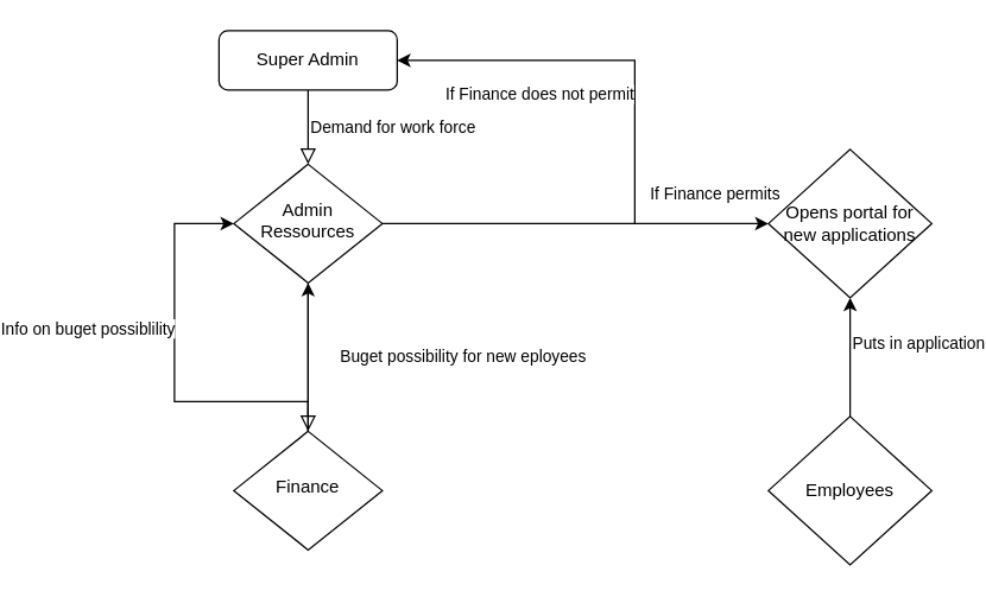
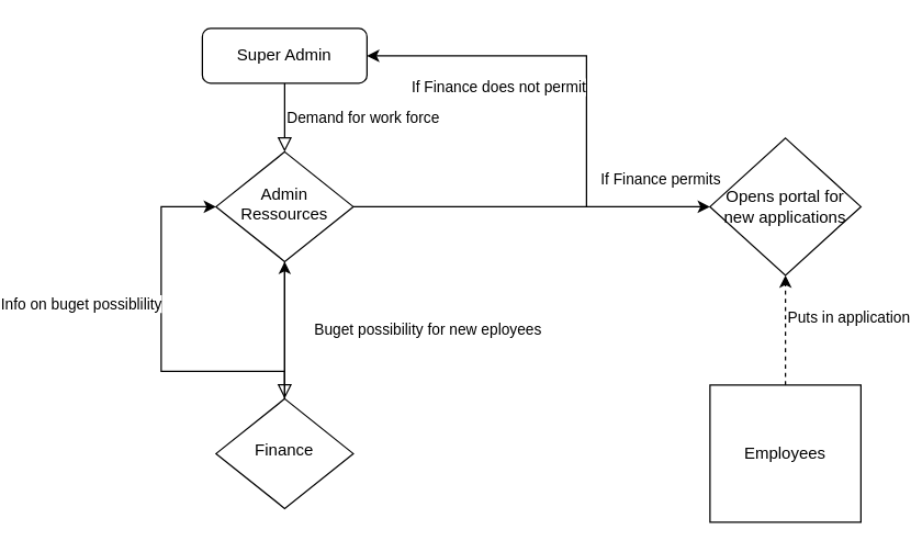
  <mxCell id="0" />
  <mxCell id="1" parent="0" />
  <mxCell id="2" value="Demand for work force" style="rounded=0;html=1;jettySize=auto;orthogonalLoop=1;fontSize=11;endArrow=block;endFill=0;endSize=8;strokeWidth=1;shadow=0;labelBackgroundColor=none;edgeStyle=orthogonalEdgeStyle;align=left;" parent="1" source="3" target="7" edge="1"><mxGeometry relative="1" as="geometry" /></mxCell>
  <mxCell id="3" value="Super Admin" style="rounded=1;whiteSpace=wrap;html=1;fontSize=12;glass=0;strokeWidth=1;shadow=0;" parent="1" vertex="1"><mxGeometry x="50" y="20" width="120" height="40" as="geometry" /></mxCell>
  <mxCell id="4" value="Buget possibility for new eployees" style="rounded=0;html=1;jettySize=auto;orthogonalLoop=1;fontSize=11;endArrow=block;endFill=0;endSize=8;strokeWidth=1;shadow=0;labelBackgroundColor=none;edgeStyle=orthogonalEdgeStyle;align=left;" parent="1" source="7" target="11" edge="1"><mxGeometry y="20" relative="1" as="geometry"><mxPoint as="offset" /></mxGeometry></mxCell>
  <mxCell id="5" value="" style="edgeStyle=orthogonalEdgeStyle;rounded=0;orthogonalLoop=1;jettySize=auto;html=1;" edge="1" parent="1" source="7" target="3"><mxGeometry relative="1" as="geometry"><mxPoint x="440" y="220" as="targetPoint" /><Array as="points"><mxPoint x="330" y="150" /><mxPoint x="330" y="40" /></Array></mxGeometry></mxCell>
  <mxCell id="6" value="If Finance does not permit" style="edgeLabel;html=1;align=center;verticalAlign=middle;resizable=0;points=[];" vertex="1" connectable="0" parent="5"><mxGeometry x="0.657" y="1" relative="1" as="geometry"><mxPoint x="20" y="21" as="offset" /></mxGeometry></mxCell>
  <mxCell id="7" value="Admin Ressources" style="rhombus;whiteSpace=wrap;html=1;shadow=0;fontFamily=Helvetica;fontSize=12;align=center;strokeWidth=1;spacing=6;spacingTop=-4;" parent="1" vertex="1"><mxGeometry x="60" y="110" width="100" height="80" as="geometry" /></mxCell>
  <mxCell id="8" value="" style="edgeStyle=orthogonalEdgeStyle;rounded=0;orthogonalLoop=1;jettySize=auto;html=1;" edge="1" parent="1" source="11" target="7"><mxGeometry relative="1" as="geometry" /></mxCell>
  <mxCell id="9" value="" style="edgeStyle=orthogonalEdgeStyle;rounded=0;orthogonalLoop=1;jettySize=auto;html=1;entryX=0;entryY=0.5;entryDx=0;entryDy=0;" edge="1" parent="1" source="11" target="7"><mxGeometry relative="1" as="geometry"><mxPoint x="-20" y="270" as="targetPoint" /><Array as="points"><mxPoint x="20" y="270" /><mxPoint x="20" y="150" /></Array></mxGeometry></mxCell>
  <mxCell id="10" value="Info on buget possiblility" style="edgeLabel;html=1;align=right;verticalAlign=middle;resizable=0;points=[];" vertex="1" connectable="0" parent="9"><mxGeometry x="0.188" y="-1" relative="1" as="geometry"><mxPoint as="offset" /></mxGeometry></mxCell>
  <mxCell id="11" value="Finance" style="rhombus;whiteSpace=wrap;html=1;shadow=0;fontFamily=Helvetica;fontSize=12;align=center;strokeWidth=1;spacing=6;spacingTop=-4;" parent="1" vertex="1"><mxGeometry x="60" y="290" width="100" height="80" as="geometry" /></mxCell>
  <mxCell id="12" value="If Finance permits" style="endArrow=classic;html=1;rounded=0;align=center;" edge="1" parent="1"><mxGeometry x="0.2" y="20" width="50" height="50" relative="1" as="geometry"><mxPoint x="330" y="150" as="sourcePoint" /><mxPoint x="420" y="150" as="targetPoint" /><Array as="points"><mxPoint x="350" y="150" /></Array><mxPoint as="offset" /></mxGeometry></mxCell>
  <mxCell id="13" value="Opens portal for new applications" style="rhombus;whiteSpace=wrap;html=1;" vertex="1" parent="1"><mxGeometry x="420" y="100" width="110" height="100" as="geometry" /></mxCell>
- <mxCell id="14" value="" style="edgeStyle=orthogonalEdgeStyle;rounded=0;orthogonalLoop=1;jettySize=auto;html=1;" edge="1" parent="1" source="16" target="13"><mxGeometry relative="1" as="geometry" /></mxCell>
+ <mxCell id="14" value="" style="edgeStyle=orthogonalEdgeStyle;rounded=0;orthogonalLoop=1;jettySize=auto;html=1;dashed=1;" edge="1" parent="1" source="16" target="13"><mxGeometry relative="1" as="geometry" /></mxCell>
  <mxCell id="15" value="Puts in application" style="edgeLabel;html=1;align=left;verticalAlign=middle;resizable=0;points=[];" vertex="1" connectable="0" parent="14"><mxGeometry x="0.26" relative="1" as="geometry"><mxPoint as="offset" /></mxGeometry></mxCell>
- <mxCell id="16" value="Employees" style="rhombus;whiteSpace=wrap;html=1;" vertex="1" parent="1"><mxGeometry x="420" y="280" width="110" height="100" as="geometry" /></mxCell>
+ <mxCell id="16" value="Employees" style="whiteSpace=wrap;html=1;rounded=0;" vertex="1" parent="1"><mxGeometry x="420" y="280" width="110" height="100" as="geometry" /></mxCell>
